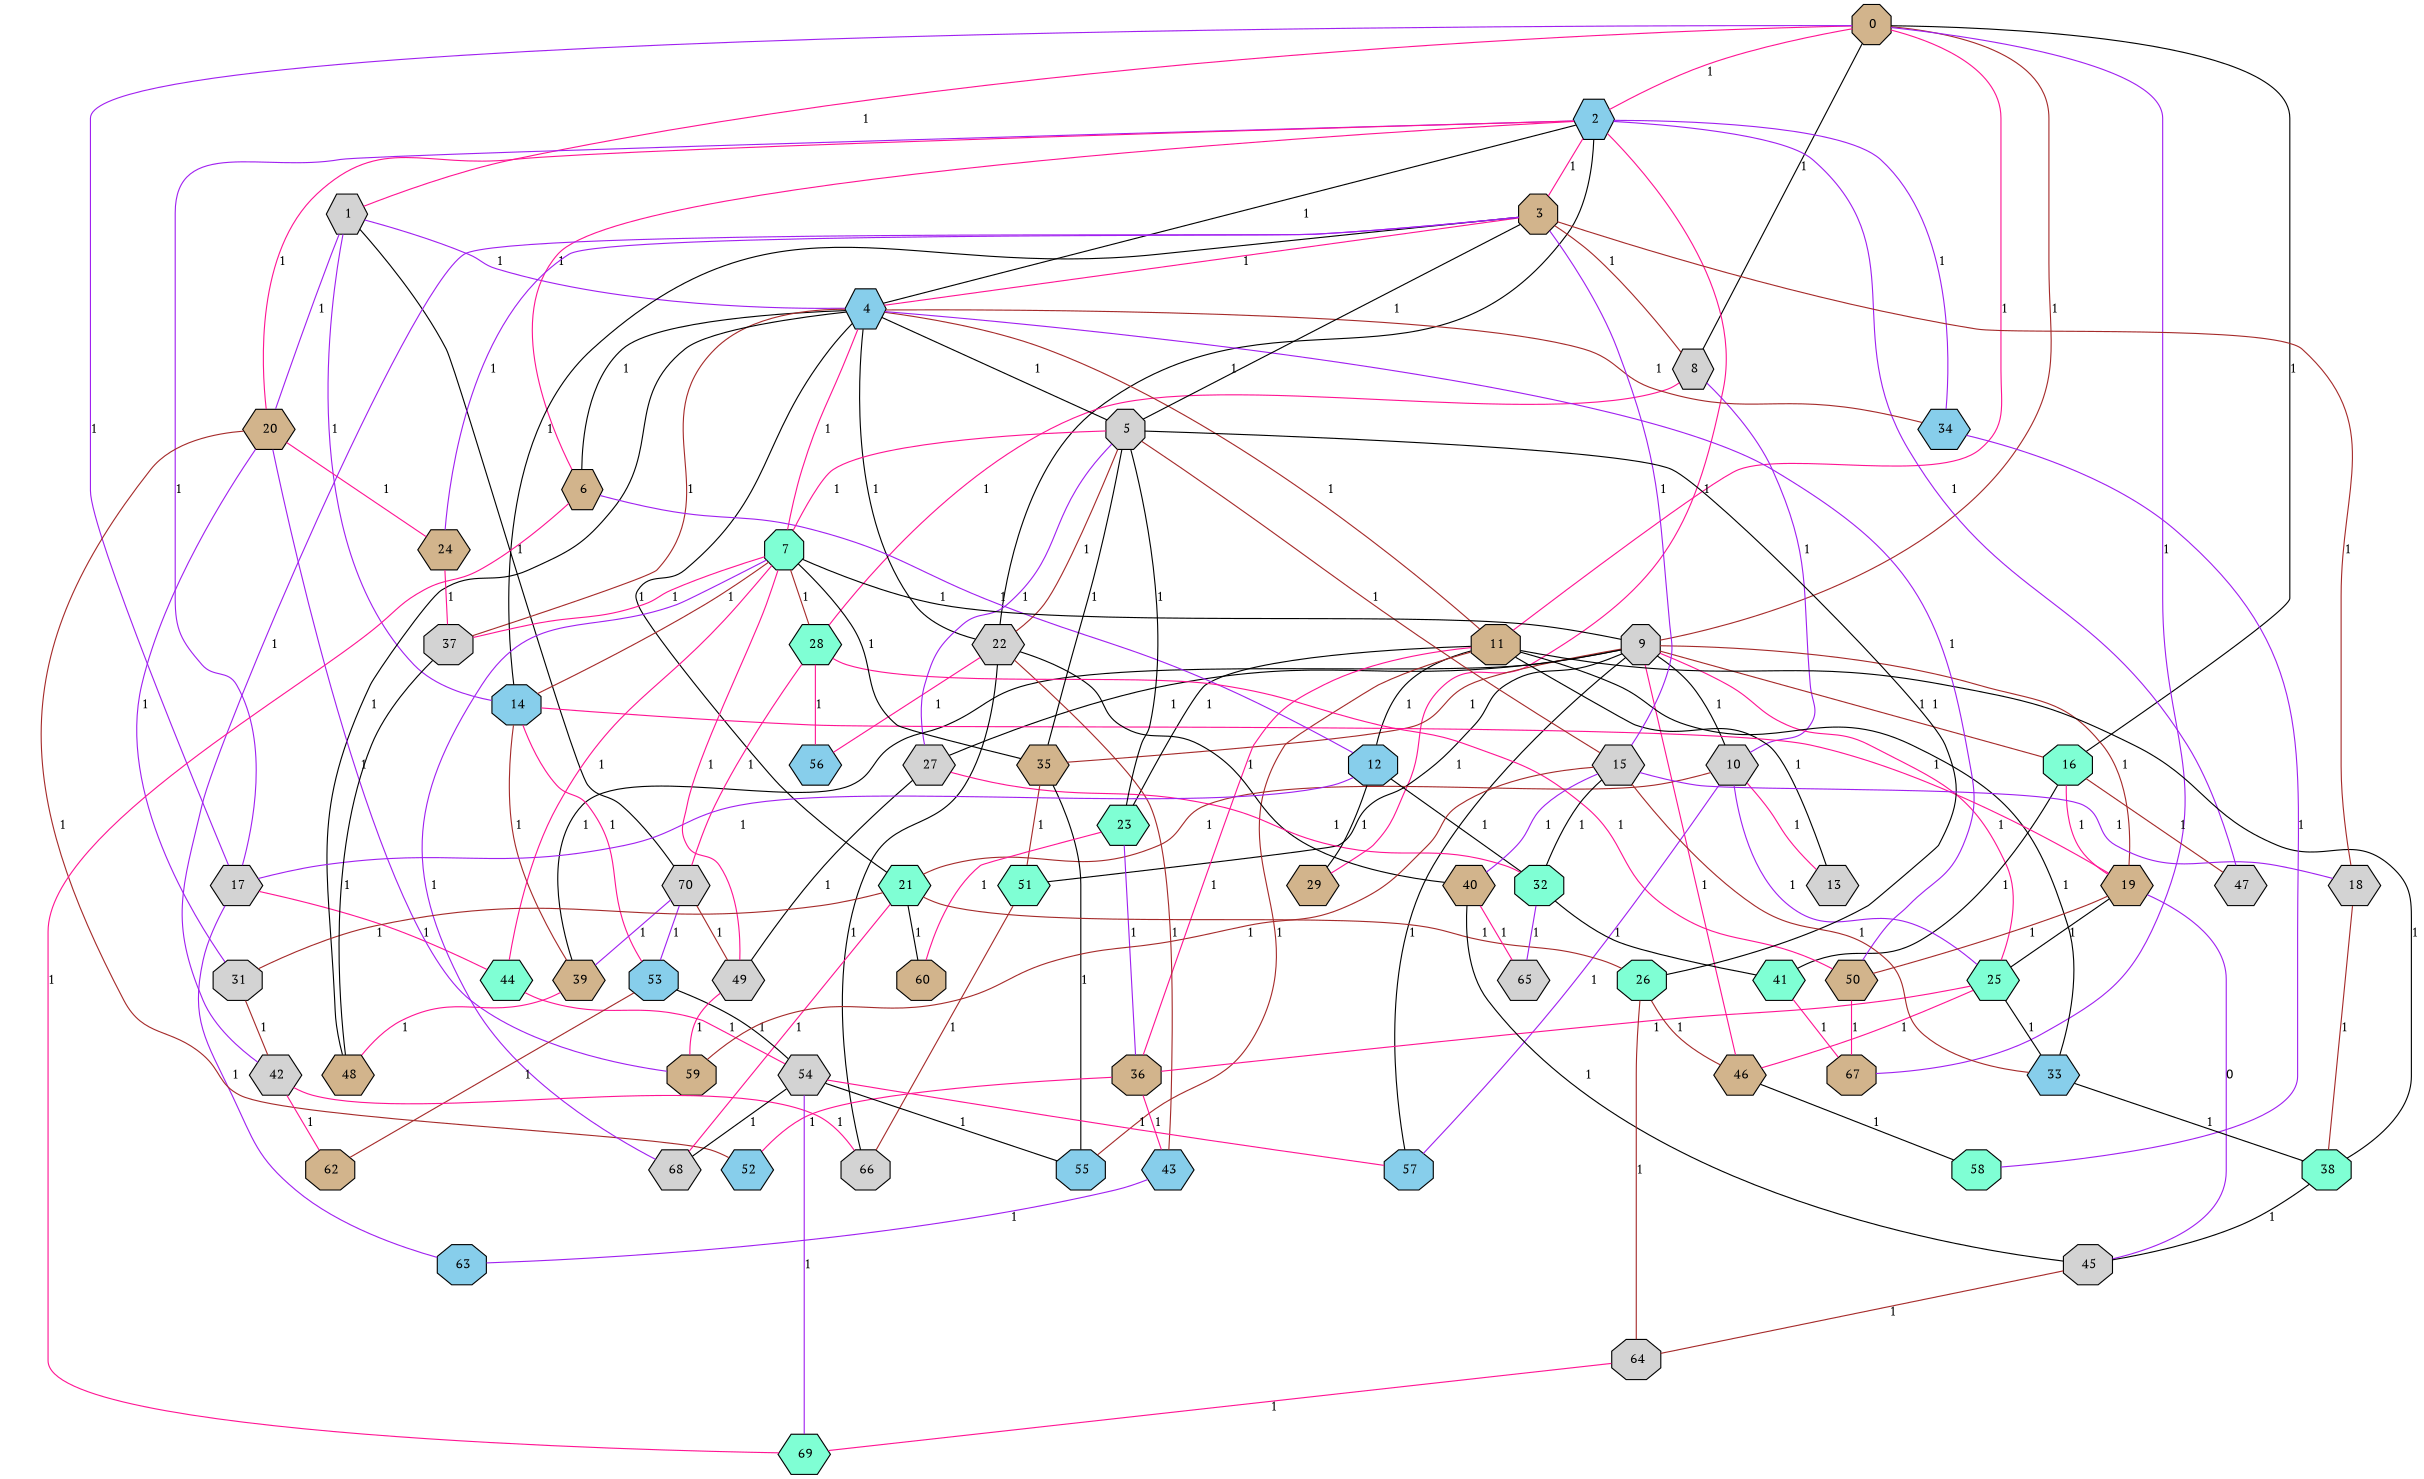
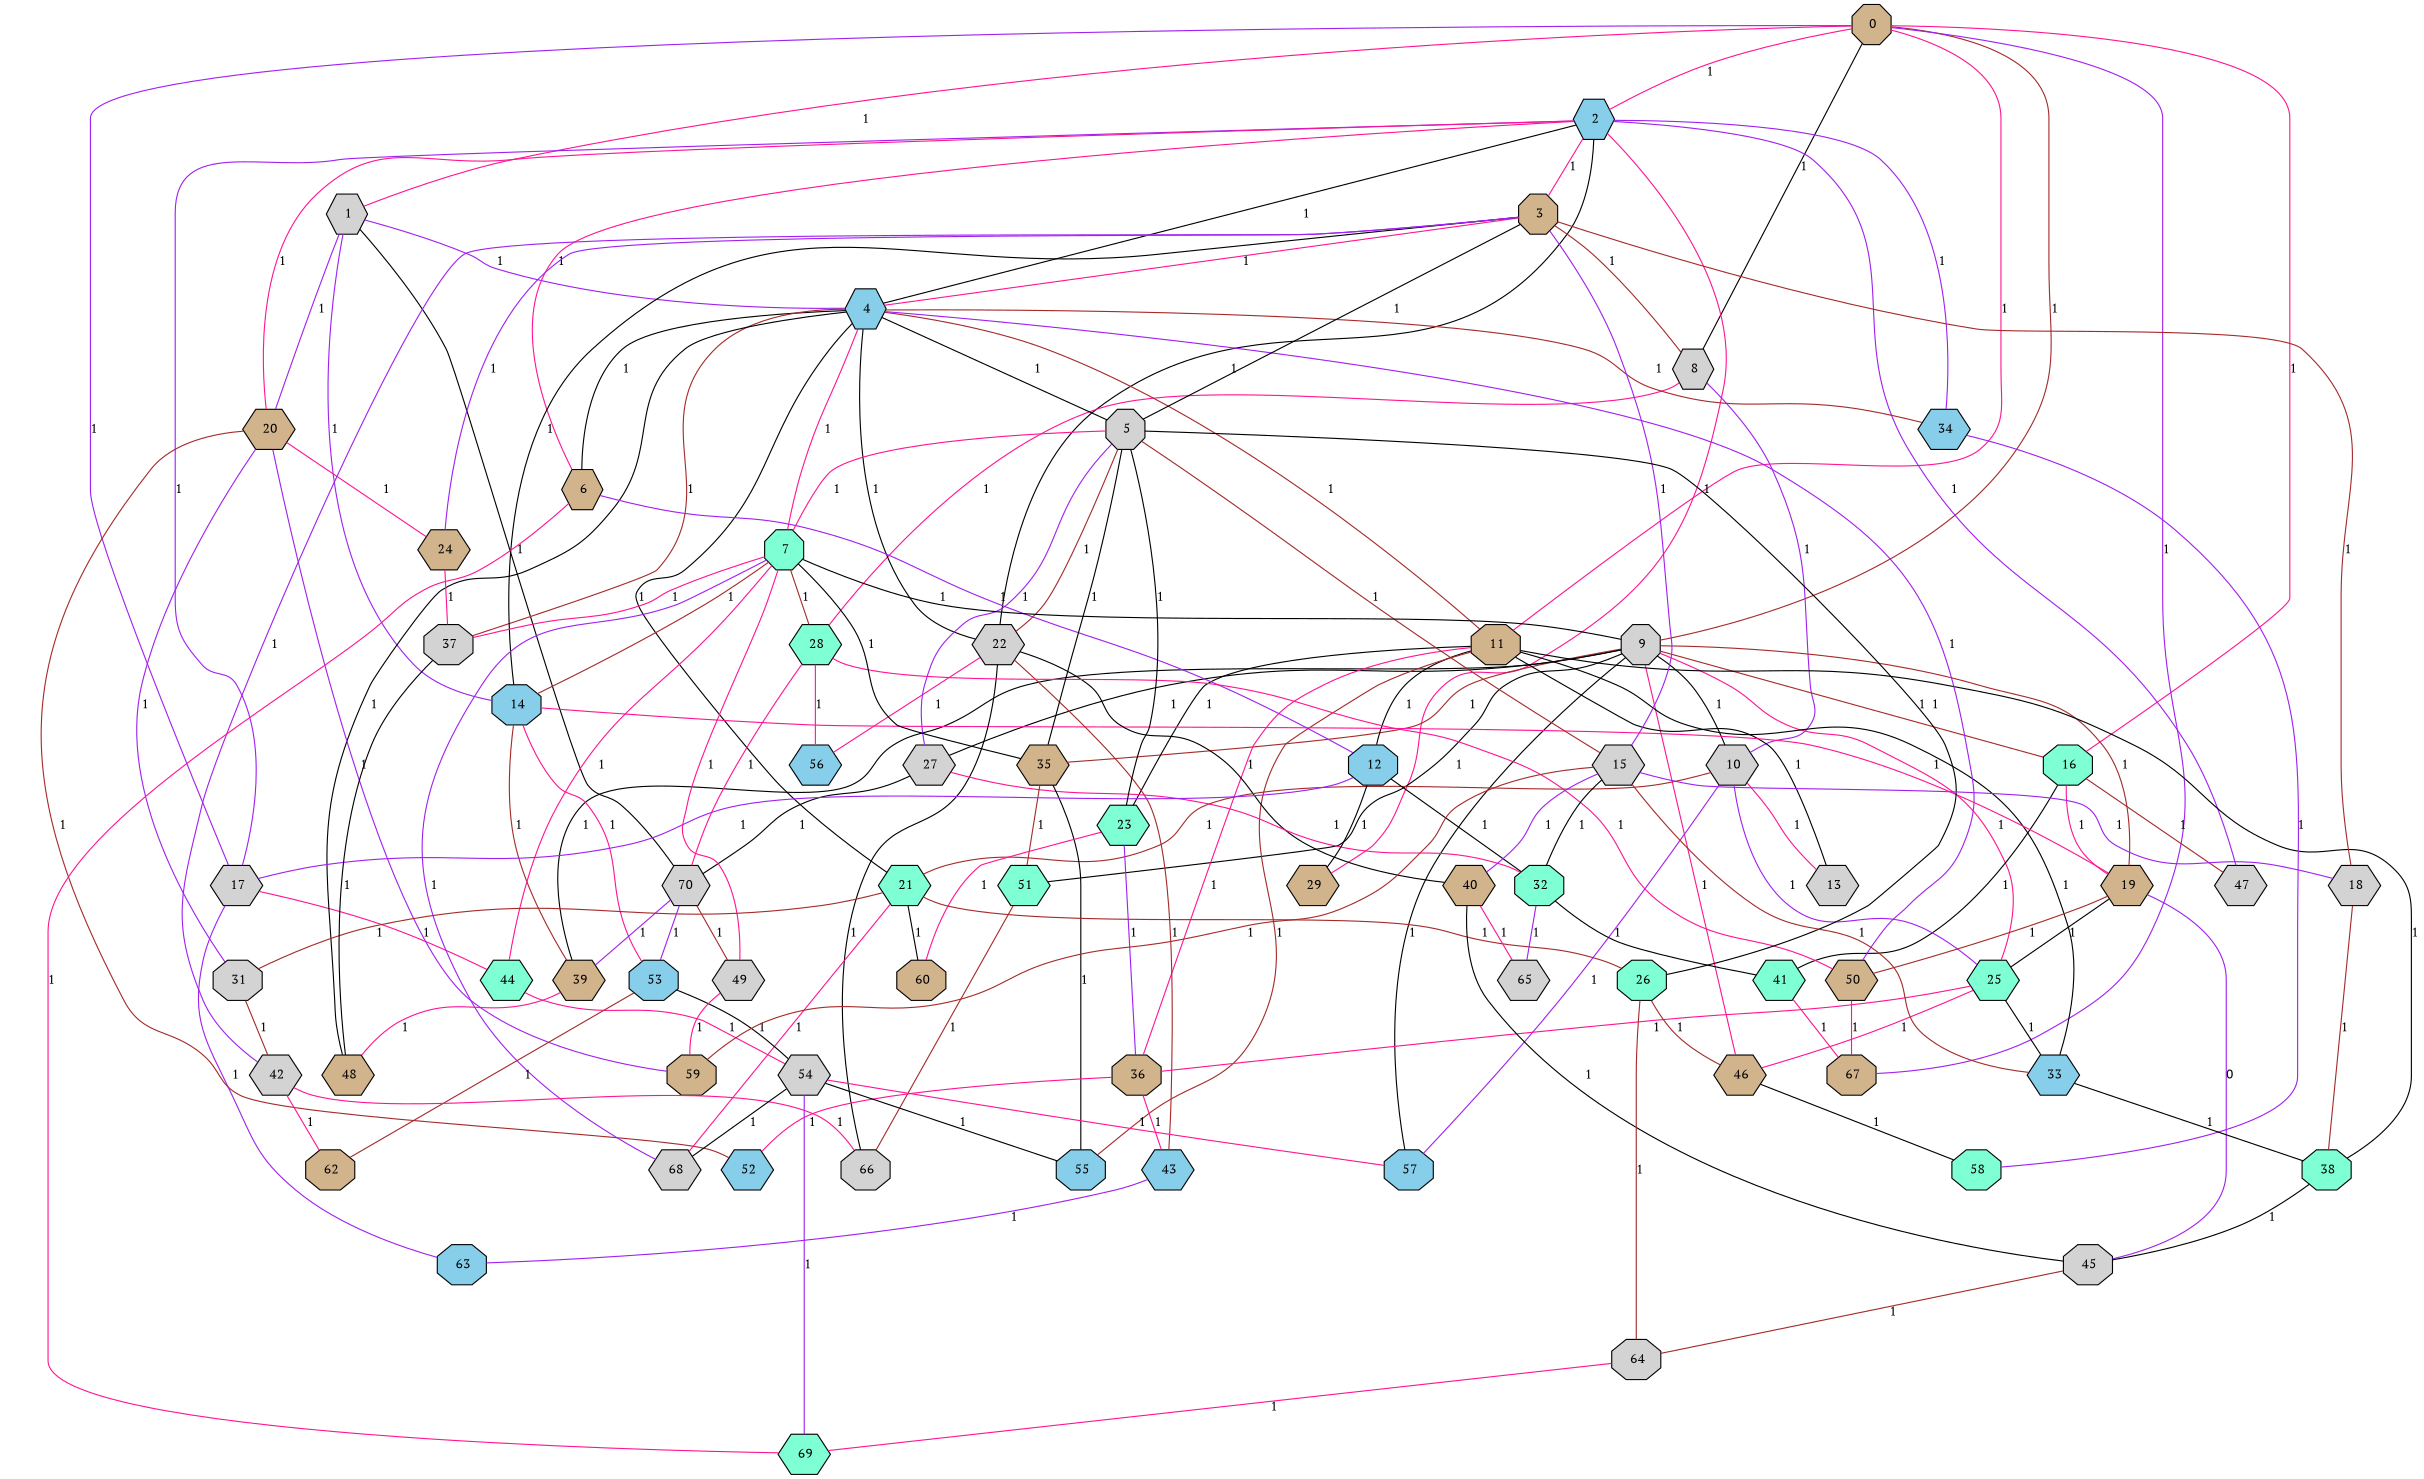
  graph {
    fixedsize="true;"
    fontname="PT Serif"
    node [color=black fillcolor=lightgrey fontname="PT Serif" fontsize=12 hight=.12 shape=hexagon style=filled]
    edge [color=deeppink fontname="PT Serif" fontsize=12]
    n1 [fillcolor=tan label=" 0" shape=octagon width=.12]
    n2 [label=" 1" width=.12]
    n3 [fillcolor=skyblue label=" 2" width=.12]
    n4 [label=" 8" width=.12]
    n5 [label=" 9" shape=octagon width=.12]
    n6 [fillcolor=tan label=" 11" shape=octagon width=.12]
    n7 [fillcolor=aquamarine label=" 16" shape=octagon width=.12]
    n8 [label=" 17" width=.12]
    n9 [fillcolor=tan label=" 67" shape=octagon width=.12]
    n10 [fillcolor=skyblue label=" 4" width=.12]
    n11 [fillcolor=skyblue label=" 14" shape=octagon width=.12]
    n12 [fillcolor=tan label=" 20" width=.12]
    n13 [label=70 width=.12]
    n14 [fillcolor=tan label=" 3" shape=octagon width=.12]
    n15 [fillcolor=tan label=" 6" width=.12]
    n16 [label=" 22" width=.12]
    n17 [fillcolor=tan label=" 29" width=.12]
    n18 [fillcolor=skyblue label=" 34" width=.12]
    n19 [label=" 47" width=.12]
    n20 [fillcolor=aquamarine label=" 28" width=.12]
    n21 [label=" 10" width=.12]
    n22 [label=" 27" width=.12]
    n23 [fillcolor=tan label=" 35" width=.12]
    n24 [fillcolor=tan label=" 19" width=.12]
    n25 [fillcolor=aquamarine label=" 25" width=.12]
    n26 [fillcolor=tan label=" 39" width=.12]
    n27 [fillcolor=tan label=" 46" width=.12]
    n28 [fillcolor=aquamarine label=" 51" width=.12]
    n29 [fillcolor=skyblue label=" 57" shape=octagon width=.12]
    n30 [fillcolor=aquamarine label=" 23" width=.12]
    n31 [fillcolor=skyblue label=" 12" shape=octagon width=.12]
    n32 [label=" 13" width=.12]
    n33 [fillcolor=skyblue label=" 33" width=.12]
    n34 [fillcolor=tan label=" 36" shape=octagon width=.12]
    n35 [fillcolor=aquamarine label=" 38" shape=octagon width=.12]
    n36 [fillcolor=skyblue label=" 55" shape=octagon width=.12]
    n37 [fillcolor=aquamarine label=" 41" width=.12]
    n38 [fillcolor=aquamarine label=" 44" width=.12]
    n39 [fillcolor=skyblue label=" 63" shape=octagon width=.12]
    n40 [label=" 5" shape=octagon width=.12]
    n41 [fillcolor=aquamarine label=" 7" shape=octagon width=.12]
    n42 [fillcolor=aquamarine label=" 21" width=.12]
    n43 [label=" 37" shape=octagon width=.12]
    n44 [fillcolor=tan label=" 48" width=.12]
    n45 [fillcolor=tan label=" 50" width=.12]
    n46 [fillcolor=skyblue label=" 53" shape=octagon width=.12]
    n47 [fillcolor=tan label=" 24" width=.12]
    n48 [fillcolor=tan label=" 59" shape=octagon width=.12]
    n49 [label=" 31" shape=octagon width=.12]
    n50 [fillcolor=skyblue label=" 52" width=.12]
    n51 [label=" 49" width=.12]
    n52 [label=" 15" width=.12]
    n53 [label=" 18" width=.12]
    n54 [label=" 42" width=.12]
    n55 [fillcolor=aquamarine label=" 69" width=.12]
    n56 [fillcolor=tan label=" 40" width=.12]
    n57 [fillcolor=skyblue label=" 43" width=.12]
    n58 [fillcolor=skyblue label=" 56" width=.12]
    n59 [label=" 66" shape=octagon width=.12]
    n60 [fillcolor=aquamarine label=" 58" shape=octagon width=.12]
    n61 [fillcolor=aquamarine label=" 26" shape=octagon width=.12]
    n62 [fillcolor=aquamarine label=" 32" shape=octagon width=.12]
    n63 [fillcolor=tan label=" 62" shape=octagon width=.12]
    n64 [label=" 68" width=.12]
    n65 [fillcolor=tan label=" 60" shape=octagon width=.12]
    n66 [label=" 64" shape=octagon width=.12]
    n67 [label=" 54" width=.12]
    n68 [label=" 45" shape=octagon width=.12]
    n69 [label=" 65" width=.12]
    n1 -- n2 [label=1]
    n1 -- n3 [label=1]
    n1 -- n4 [color=black label=1]
    n1 -- n5 [color=brown label=1]
    n1 -- n6 [label=1]
-   n1 -- n7 [color=black label=1]
+   n1 -- n7 [label=1]
    n1 -- n8 [color=purple label=1]
    n1 -- n9 [color=purple label=1]
    n2 -- n10 [color=purple label=1]
    n2 -- n11 [color=purple label=1]
    n2 -- n12 [color=purple label=1]
    n2 -- n13 [color=black label=1]
    n3 -- n8 [color=purple label=1]
    n3 -- n10 [color=black label=1]
    n3 -- n12 [label=1]
    n3 -- n14 [label=1]
    n3 -- n15 [label=1]
    n3 -- n16 [color=black label=1]
    n3 -- n17 [label=1]
    n3 -- n18 [color=purple label=1]
    n3 -- n19 [color=purple label=1]
    n4 -- n20 [label=1]
    n4 -- n21 [color=purple label=1]
    n5 -- n7 [color=brown label=1]
    n5 -- n21 [color=black label=1]
    n5 -- n22 [color=black label=1]
    n5 -- n23 [color=brown label=1]
    n5 -- n24 [color=brown label=1]
    n5 -- n25 [label=1]
    n5 -- n26 [color=black label=1]
    n5 -- n27 [label=1]
    n5 -- n28 [color=black label=1]
    n5 -- n29 [color=black label=1]
    n6 -- n30 [color=black label=1]
    n6 -- n31 [color=black label=1]
    n6 -- n32 [color=black label=1]
    n6 -- n33 [color=black label=1]
    n6 -- n34 [label=1]
    n6 -- n35 [color=black label=1]
    n6 -- n36 [color=brown label=1]
    n7 -- n19 [color=brown label=1]
    n7 -- n24 [label=1]
    n7 -- n37 [color=black label=1]
    n8 -- n38 [label=1]
    n8 -- n39 [color=purple label=1]
    n10 -- n6 [color=brown label=1]
    n10 -- n15 [color=black label=1]
    n10 -- n16 [color=black label=1]
    n10 -- n18 [color=brown label=1]
    n10 -- n40 [color=black label=1]
    n10 -- n41 [label=1]
    n10 -- n42 [color=black label=1]
    n10 -- n43 [color=brown label=1]
    n10 -- n44 [color=black label=1]
    n10 -- n45 [color=purple label=1]
    n11 -- n24 [label=1]
    n11 -- n26 [color=brown label=1]
    n11 -- n46 [label=1]
    n12 -- n47 [label=1]
    n12 -- n48 [color=purple label=1]
    n12 -- n49 [color=purple label=1]
    n12 -- n50 [color=brown label=1]
    n13 -- n26 [color=purple label=1]
    n13 -- n46 [color=purple label=1]
    n13 -- n51 [color=brown label=1]
    n14 -- n4 [color=brown label=1]
    n14 -- n10 [label=1]
    n14 -- n11 [color=black label=1]
    n14 -- n40 [color=black label=1]
    n14 -- n47 [color=purple label=1]
    n14 -- n52 [color=purple label=1]
    n14 -- n53 [color=brown label=1]
    n14 -- n54 [color=purple label=1]
    n15 -- n31 [color=purple label=1]
    n15 -- n55 [label=1]
    n16 -- n56 [color=black label=1]
    n16 -- n57 [color=brown label=1]
    n16 -- n58 [label=1]
    n16 -- n59 [color=black label=1]
    n18 -- n60 [color=purple label=1]
    n20 -- n13 [label=1]
    n20 -- n45 [label=1]
    n20 -- n58 [label=1]
    n21 -- n25 [color=purple label=1]
    n21 -- n29 [color=purple label=1]
    n21 -- n32 [label=1]
    n21 -- n42 [color=brown label=1]
-   n22 -- n51 [color=black label=1]
+   n22 -- n13 [color=black label=1]
    n22 -- n62 [label=1]
    n23 -- n28 [color=brown label=1]
    n23 -- n36 [color=black label=1]
    n24 -- n25 [color=black label=1]
    n24 -- n45 [color=brown label=1]
    n24 -- n68 [color=purple label=0]
    n25 -- n27 [label=1]
    n25 -- n33 [color=black label=1]
    n25 -- n34 [label=1]
    n26 -- n44 [label=1]
    n27 -- n60 [color=black label=1]
    n28 -- n59 [color=brown label=1]
    n30 -- n34 [color=purple label=1]
    n30 -- n65 [label=1]
    n31 -- n8 [color=purple label=1]
    n31 -- n17 [color=black label=1]
    n31 -- n62 [color=black label=1]
    n33 -- n35 [color=black label=1]
    n34 -- n50 [label=1]
    n34 -- n57 [label=1]
    n35 -- n68 [color=black label=1]
    n37 -- n9 [label=1]
    n38 -- n67 [label=1]
    n40 -- n16 [color=brown label=1]
    n40 -- n22 [color=purple label=1]
    n40 -- n23 [color=black label=1]
    n40 -- n30 [color=black label=1]
    n40 -- n41 [label=1]
    n40 -- n52 [color=brown label=1]
    n40 -- n61 [color=black label=1]
    n41 -- n5 [color=black label=1]
    n41 -- n11 [color=brown label=1]
    n41 -- n20 [color=brown label=1]
    n41 -- n23 [color=black label=1]
    n41 -- n38 [label=1]
    n41 -- n43 [label=1]
    n41 -- n51 [label=1]
    n41 -- n64 [color=purple label=1]
    n42 -- n49 [color=brown label=1]
    n42 -- n61 [color=brown label=1]
    n42 -- n64 [label=1]
    n42 -- n65 [color=black label=1]
    n43 -- n44 [color=black label=1]
    n45 -- n9 [label=1]
    n46 -- n63 [color=brown label=1]
    n46 -- n67 [color=black label=1]
    n47 -- n43 [label=1]
    n49 -- n54 [color=brown label=1]
    n51 -- n48 [label=1]
    n52 -- n33 [color=brown label=1]
    n52 -- n48 [color=brown label=1]
    n52 -- n53 [color=purple label=1]
    n52 -- n56 [color=purple label=1]
    n52 -- n62 [color=black label=1]
    n53 -- n35 [color=brown label=1]
    n54 -- n59 [label=1]
    n54 -- n63 [label=1]
    n56 -- n68 [color=black label=1]
    n56 -- n69 [label=1]
    n57 -- n39 [color=purple label=1]
    n61 -- n27 [color=brown label=1]
    n61 -- n66 [color=brown label=1]
    n62 -- n37 [color=black label=1]
    n62 -- n69 [color=purple label=1]
    n66 -- n55 [label=1]
    n67 -- n29 [label=1]
    n67 -- n36 [color=black label=1]
    n67 -- n55 [color=purple label=1]
    n67 -- n64 [color=black label=1]
    n68 -- n66 [color=brown label=1]
  }
